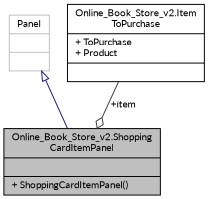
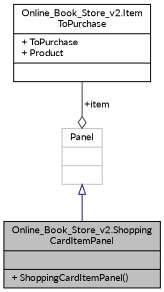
  digraph {
    fontname=Lato
    node [color=black fillcolor=white fontname=Lato fontsize=10 shape=record style=filled]
    edge [fontname=Lato fontsize=10 labelfontname=Helvetica labelfontsize=10 style=solid]
    n1 [fillcolor=grey75 fontcolor=black height=0.2 label="{Online_Book_Store_v2.Shopping\lCardItemPanel\n||+ ShoppingCardItemPanel()\l}" width=0.4]
    n2 [color=grey75 height=0.2 label="{Panel\n||}" width=0.4]
    n3 [height=0.2 label="{Online_Book_Store_v2.Item\lToPurchase\n|+ ToPurchase\l+ Product\l|}" width=0.4]
    n2 -> n1 [arrowtail=onormal color=midnightblue dir=back]
-   n3 -> n1 [arrowhead=odiamond color=grey25 label=" +item"]
+   n3 -> n2 [arrowhead=odiamond color=grey25 label=" +item"]
  }
